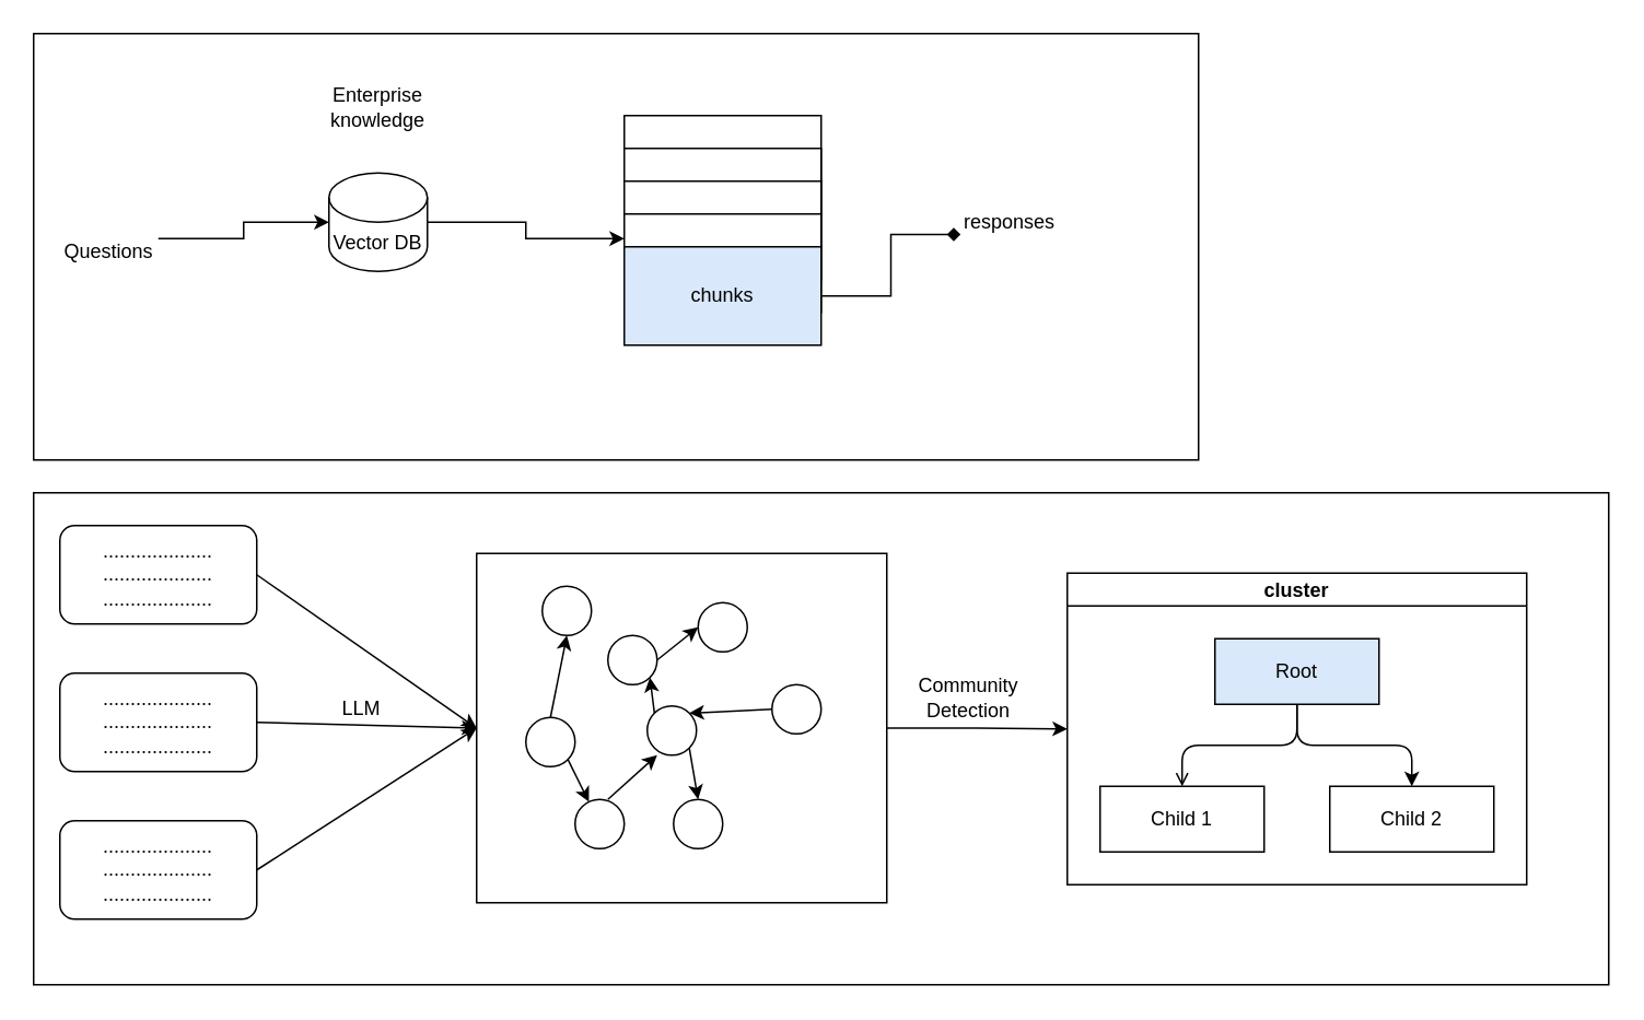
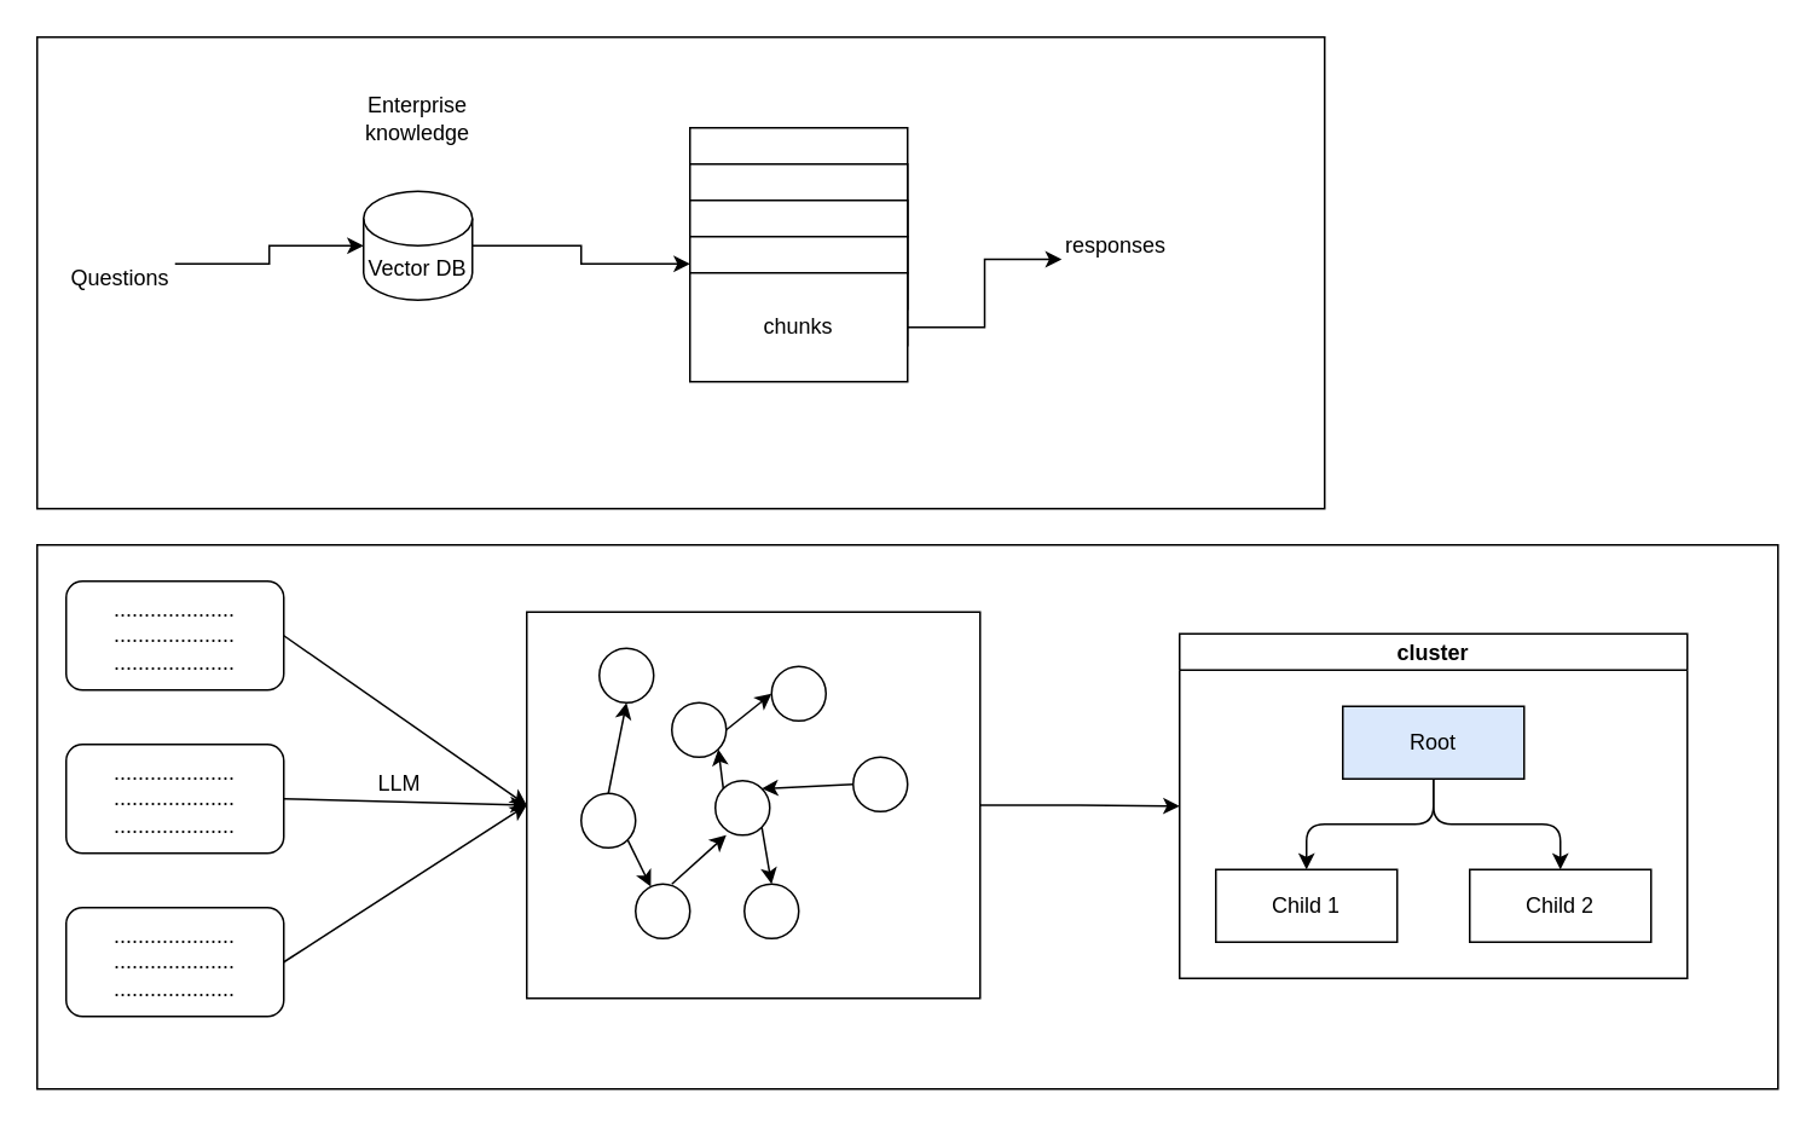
  <mxCell id="0" />
  <mxCell id="1" parent="0" />
  <mxCell id="2" value="" style="rounded=0;whiteSpace=wrap;html=1;" vertex="1" parent="1"><mxGeometry x="20" y="300" width="960" height="300" as="geometry" /></mxCell>
  <mxCell id="3" value="" style="rounded=0;whiteSpace=wrap;html=1;" vertex="1" parent="1"><mxGeometry x="20" y="20" width="710" height="260" as="geometry" /></mxCell>
  <mxCell id="4" style="edgeStyle=orthogonalEdgeStyle;rounded=0;orthogonalLoop=1;jettySize=auto;html=1;entryX=0;entryY=0.5;entryDx=0;entryDy=0;" edge="1" parent="1" source="5" target="38"><mxGeometry relative="1" as="geometry" /></mxCell>
  <mxCell id="5" value="" style="rounded=0;whiteSpace=wrap;html=1;" vertex="1" parent="1"><mxGeometry x="290" y="337" width="250" height="213" as="geometry" /></mxCell>
  <mxCell id="6" value="" style="rounded=0;whiteSpace=wrap;html=1;" vertex="1" parent="1"><mxGeometry x="380" y="70" width="120" height="60" as="geometry" /></mxCell>
  <mxCell id="7" style="edgeStyle=orthogonalEdgeStyle;rounded=0;orthogonalLoop=1;jettySize=auto;html=1;entryX=0;entryY=0.25;entryDx=0;entryDy=0;" edge="1" parent="1" source="8" target="11"><mxGeometry relative="1" as="geometry" /></mxCell>
  <mxCell id="8" value="Vector DB" style="shape=cylinder3;whiteSpace=wrap;html=1;boundedLbl=1;backgroundOutline=1;size=15;" vertex="1" parent="1"><mxGeometry x="200" y="105" width="60" height="60" as="geometry" /></mxCell>
  <mxCell id="9" value="" style="rounded=0;whiteSpace=wrap;html=1;" vertex="1" parent="1"><mxGeometry x="380" y="90" width="120" height="60" as="geometry" /></mxCell>
  <mxCell id="10" value="" style="rounded=0;whiteSpace=wrap;html=1;" vertex="1" parent="1"><mxGeometry x="380" y="110" width="120" height="60" as="geometry" /></mxCell>
  <mxCell id="11" value="" style="rounded=0;whiteSpace=wrap;html=1;" vertex="1" parent="1"><mxGeometry x="380" y="130" width="120" height="60" as="geometry" /></mxCell>
- <mxCell id="12" style="edgeStyle=orthogonalEdgeStyle;rounded=0;orthogonalLoop=1;jettySize=auto;html=1;entryX=0;entryY=0.75;entryDx=0;entryDy=0;endArrow=diamond;" edge="1" parent="1" source="13" target="15"><mxGeometry relative="1" as="geometry" /></mxCell>
- <mxCell id="13" value="chunks" style="rounded=0;whiteSpace=wrap;html=1;fillColor=#dae8fc;" vertex="1" parent="1"><mxGeometry x="380" y="150" width="120" height="60" as="geometry" /></mxCell>
+ <mxCell id="12" style="edgeStyle=orthogonalEdgeStyle;rounded=0;orthogonalLoop=1;jettySize=auto;html=1;entryX=0;entryY=0.75;entryDx=0;entryDy=0;" edge="1" parent="1" source="13" target="15"><mxGeometry relative="1" as="geometry" /></mxCell>
+ <mxCell id="13" value="chunks" style="rounded=0;whiteSpace=wrap;html=1;" vertex="1" parent="1"><mxGeometry x="380" y="150" width="120" height="60" as="geometry" /></mxCell>
  <mxCell id="14" value="&lt;br&gt;Questions" style="text;html=1;align=center;verticalAlign=middle;whiteSpace=wrap;rounded=0;" vertex="1" parent="1"><mxGeometry x="36" y="130" width="60" height="30" as="geometry" /></mxCell>
  <mxCell id="15" value="responses" style="text;html=1;align=center;verticalAlign=middle;whiteSpace=wrap;rounded=0;" vertex="1" parent="1"><mxGeometry x="585" y="120" width="60" height="30" as="geometry" /></mxCell>
  <mxCell id="16" style="edgeStyle=orthogonalEdgeStyle;rounded=0;orthogonalLoop=1;jettySize=auto;html=1;entryX=0;entryY=0.5;entryDx=0;entryDy=0;entryPerimeter=0;" edge="1" parent="1" source="14" target="8"><mxGeometry relative="1" as="geometry" /></mxCell>
  <mxCell id="17" value="....................&lt;div&gt;....................&lt;/div&gt;&lt;div&gt;....................&lt;/div&gt;" style="rounded=1;whiteSpace=wrap;html=1;" vertex="1" parent="1"><mxGeometry x="36" y="320" width="120" height="60" as="geometry" /></mxCell>
  <mxCell id="18" value="....................&lt;div&gt;....................&lt;/div&gt;&lt;div&gt;....................&lt;/div&gt;" style="rounded=1;whiteSpace=wrap;html=1;" vertex="1" parent="1"><mxGeometry x="36" y="410" width="120" height="60" as="geometry" /></mxCell>
  <mxCell id="19" value="....................&lt;div&gt;....................&lt;/div&gt;&lt;div&gt;....................&lt;/div&gt;" style="rounded=1;whiteSpace=wrap;html=1;" vertex="1" parent="1"><mxGeometry x="36" y="500" width="120" height="60" as="geometry" /></mxCell>
  <mxCell id="20" value="" style="ellipse;whiteSpace=wrap;html=1;aspect=fixed;" vertex="1" parent="1"><mxGeometry x="330" y="357" width="30" height="30" as="geometry" /></mxCell>
  <mxCell id="21" value="" style="ellipse;whiteSpace=wrap;html=1;aspect=fixed;" vertex="1" parent="1"><mxGeometry x="425" y="367" width="30" height="30" as="geometry" /></mxCell>
  <mxCell id="22" value="" style="ellipse;whiteSpace=wrap;html=1;aspect=fixed;" vertex="1" parent="1"><mxGeometry x="394" y="430" width="30" height="30" as="geometry" /></mxCell>
  <mxCell id="23" value="" style="ellipse;whiteSpace=wrap;html=1;aspect=fixed;" vertex="1" parent="1"><mxGeometry x="320" y="437" width="30" height="30" as="geometry" /></mxCell>
  <mxCell id="24" value="" style="ellipse;whiteSpace=wrap;html=1;aspect=fixed;" vertex="1" parent="1"><mxGeometry x="410" y="487" width="30" height="30" as="geometry" /></mxCell>
  <mxCell id="25" value="" style="ellipse;whiteSpace=wrap;html=1;aspect=fixed;" vertex="1" parent="1"><mxGeometry x="350" y="487" width="30" height="30" as="geometry" /></mxCell>
  <mxCell id="26" value="" style="ellipse;whiteSpace=wrap;html=1;aspect=fixed;" vertex="1" parent="1"><mxGeometry x="470" y="417" width="30" height="30" as="geometry" /></mxCell>
  <mxCell id="27" value="" style="ellipse;whiteSpace=wrap;html=1;aspect=fixed;" vertex="1" parent="1"><mxGeometry x="370" y="387" width="30" height="30" as="geometry" /></mxCell>
  <mxCell id="28" value="" style="endArrow=classic;html=1;rounded=0;" edge="1" parent="1"><mxGeometry width="50" height="50" relative="1" as="geometry"><mxPoint x="370" y="487" as="sourcePoint" /><mxPoint x="400" y="460" as="targetPoint" /></mxGeometry></mxCell>
  <mxCell id="29" value="" style="endArrow=classic;html=1;rounded=0;entryX=1;entryY=0;entryDx=0;entryDy=0;exitX=0;exitY=0.5;exitDx=0;exitDy=0;" edge="1" parent="1" source="26" target="22"><mxGeometry width="50" height="50" relative="1" as="geometry"><mxPoint x="180" y="300" as="sourcePoint" /><mxPoint x="230" y="250" as="targetPoint" /></mxGeometry></mxCell>
  <mxCell id="30" value="" style="endArrow=classic;html=1;rounded=0;entryX=0.5;entryY=0;entryDx=0;entryDy=0;exitX=1;exitY=1;exitDx=0;exitDy=0;" edge="1" parent="1" source="22" target="24"><mxGeometry width="50" height="50" relative="1" as="geometry"><mxPoint x="480" y="442" as="sourcePoint" /><mxPoint x="430" y="444" as="targetPoint" /></mxGeometry></mxCell>
  <mxCell id="31" value="" style="endArrow=classic;html=1;rounded=0;entryX=0.5;entryY=1;entryDx=0;entryDy=0;exitX=0.5;exitY=0;exitDx=0;exitDy=0;" edge="1" parent="1" source="23" target="20"><mxGeometry width="50" height="50" relative="1" as="geometry"><mxPoint x="180" y="300" as="sourcePoint" /><mxPoint x="230" y="250" as="targetPoint" /></mxGeometry></mxCell>
  <mxCell id="32" value="" style="endArrow=classic;html=1;rounded=0;entryX=1;entryY=1;entryDx=0;entryDy=0;exitX=0;exitY=0;exitDx=0;exitDy=0;" edge="1" parent="1" source="22" target="27"><mxGeometry width="50" height="50" relative="1" as="geometry"><mxPoint x="180" y="300" as="sourcePoint" /><mxPoint x="230" y="250" as="targetPoint" /></mxGeometry></mxCell>
  <mxCell id="33" value="" style="endArrow=classic;html=1;rounded=0;exitX=1;exitY=1;exitDx=0;exitDy=0;" edge="1" parent="1" source="23" target="25"><mxGeometry width="50" height="50" relative="1" as="geometry"><mxPoint x="180" y="300" as="sourcePoint" /><mxPoint x="230" y="250" as="targetPoint" /></mxGeometry></mxCell>
  <mxCell id="34" value="" style="endArrow=classic;html=1;rounded=0;entryX=0;entryY=0.5;entryDx=0;entryDy=0;exitX=1;exitY=0.5;exitDx=0;exitDy=0;" edge="1" parent="1" source="27" target="21"><mxGeometry width="50" height="50" relative="1" as="geometry"><mxPoint x="180" y="300" as="sourcePoint" /><mxPoint x="230" y="250" as="targetPoint" /></mxGeometry></mxCell>
  <mxCell id="35" value="" style="endArrow=classic;html=1;rounded=0;entryX=0;entryY=0.5;entryDx=0;entryDy=0;exitX=1;exitY=0.5;exitDx=0;exitDy=0;" edge="1" parent="1" source="17" target="5"><mxGeometry width="50" height="50" relative="1" as="geometry"><mxPoint x="180" y="300" as="sourcePoint" /><mxPoint x="230" y="250" as="targetPoint" /></mxGeometry></mxCell>
  <mxCell id="36" value="" style="endArrow=classic;html=1;rounded=0;entryX=0;entryY=0.5;entryDx=0;entryDy=0;exitX=1;exitY=0.5;exitDx=0;exitDy=0;" edge="1" parent="1" source="18" target="5"><mxGeometry width="50" height="50" relative="1" as="geometry"><mxPoint x="180" y="300" as="sourcePoint" /><mxPoint x="230" y="250" as="targetPoint" /></mxGeometry></mxCell>
  <mxCell id="37" value="" style="endArrow=classic;html=1;rounded=0;entryX=0;entryY=0.5;entryDx=0;entryDy=0;exitX=1;exitY=0.5;exitDx=0;exitDy=0;" edge="1" parent="1" source="19" target="5"><mxGeometry width="50" height="50" relative="1" as="geometry"><mxPoint x="180" y="300" as="sourcePoint" /><mxPoint x="230" y="250" as="targetPoint" /></mxGeometry></mxCell>
  <mxCell id="38" value="cluster" style="swimlane;startSize=20;horizontal=1;childLayout=treeLayout;horizontalTree=0;sortEdges=1;resizable=0;containerType=tree;fontSize=12;" vertex="1" parent="1"><mxGeometry x="650" y="349" width="280" height="190" as="geometry" /></mxCell>
  <mxCell id="39" value="Root" style="whiteSpace=wrap;html=1;fillColor=#dae8fc;" vertex="1" parent="38"><mxGeometry x="90" y="40" width="100" height="40" as="geometry" /></mxCell>
  <mxCell id="40" value="Child 1" style="whiteSpace=wrap;html=1;" vertex="1" parent="38"><mxGeometry x="20" y="130" width="100" height="40" as="geometry" /></mxCell>
- <mxCell id="41" value="" style="edgeStyle=elbowEdgeStyle;elbow=vertical;html=1;rounded=1;curved=0;sourcePerimeterSpacing=0;targetPerimeterSpacing=0;startSize=6;endSize=6;endArrow=open;" edge="1" parent="38" source="39" target="40"><mxGeometry relative="1" as="geometry" /></mxCell>
+ <mxCell id="41" value="" style="edgeStyle=elbowEdgeStyle;elbow=vertical;html=1;rounded=1;curved=0;sourcePerimeterSpacing=0;targetPerimeterSpacing=0;startSize=6;endSize=6;" edge="1" parent="38" source="39" target="40"><mxGeometry relative="1" as="geometry" /></mxCell>
  <mxCell id="42" value="Child 2" style="whiteSpace=wrap;html=1;" vertex="1" parent="38"><mxGeometry x="160" y="130" width="100" height="40" as="geometry" /></mxCell>
  <mxCell id="43" value="" style="edgeStyle=elbowEdgeStyle;elbow=vertical;html=1;rounded=1;curved=0;sourcePerimeterSpacing=0;targetPerimeterSpacing=0;startSize=6;endSize=6;" edge="1" parent="38" source="39" target="42"><mxGeometry relative="1" as="geometry" /></mxCell>
  <mxCell id="44" value="LLM" style="text;html=1;align=center;verticalAlign=middle;whiteSpace=wrap;rounded=0;" vertex="1" parent="1"><mxGeometry x="190" y="417" width="60" height="30" as="geometry" /></mxCell>
  <mxCell id="45" value="Enterprise knowledge" style="text;html=1;align=center;verticalAlign=middle;whiteSpace=wrap;rounded=0;" vertex="1" parent="1"><mxGeometry x="200" y="50" width="60" height="30" as="geometry" /></mxCell>
- <mxCell id="46" value="Community Detection" style="text;html=1;align=center;verticalAlign=middle;whiteSpace=wrap;rounded=0;" vertex="1" parent="1"><mxGeometry x="560" y="410" width="60" height="30" as="geometry" /></mxCell>
